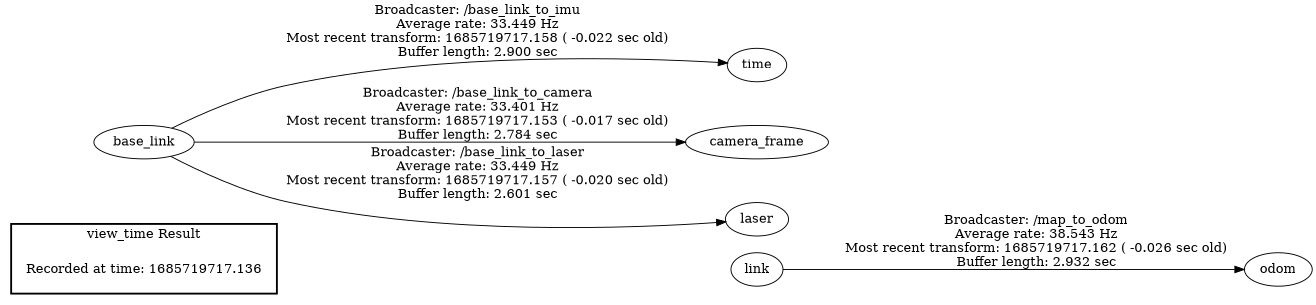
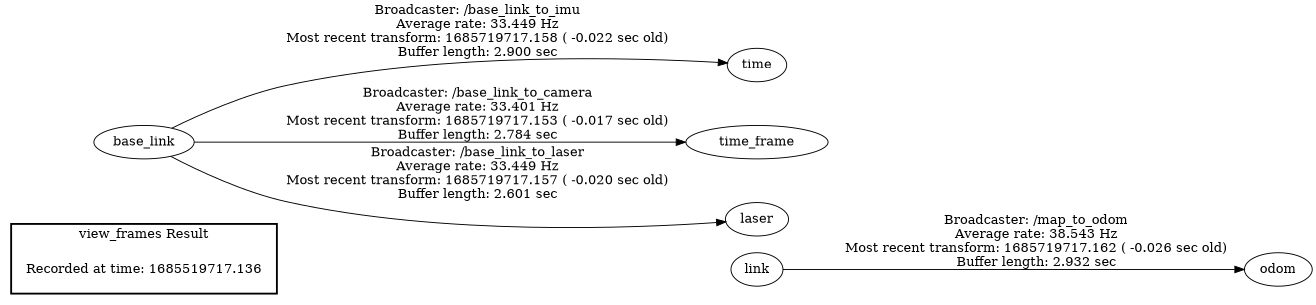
  digraph {
    rankdir=LR
-   "Recorded at time: 1685719717.136" [shape=plaintext]
+   "Recorded at time: 1685719717.136" [shape=plaintext label="Recorded at time: 1685519717.136"]
    n2 [label=link]
    n3 [label=time]
    base_link
-   camera_frame
+   camera_frame [label=time_frame]
    laser
    odom
    subgraph cluster_1 {
      color=black
-     label="view_time Result"
+     label="view_frames Result"
      style=bold
      "Recorded at time: 1685719717.136"
    }
    "Recorded at time: 1685719717.136" -> n2 [style=invis]
    n2 -> odom [label="Broadcaster: /map_to_odom\nAverage rate: 38.543 Hz\nMost recent transform: 1685719717.162 ( -0.026 sec old)\nBuffer length: 2.932 sec\n"]
    base_link -> n3 [label="Broadcaster: /base_link_to_imu\nAverage rate: 33.449 Hz\nMost recent transform: 1685719717.158 ( -0.022 sec old)\nBuffer length: 2.900 sec\n"]
    base_link -> camera_frame [label="Broadcaster: /base_link_to_camera\nAverage rate: 33.401 Hz\nMost recent transform: 1685719717.153 ( -0.017 sec old)\nBuffer length: 2.784 sec\n"]
    base_link -> laser [label="Broadcaster: /base_link_to_laser\nAverage rate: 33.449 Hz\nMost recent transform: 1685719717.157 ( -0.020 sec old)\nBuffer length: 2.601 sec\n"]
  }
